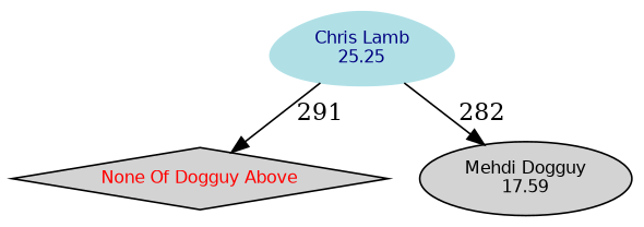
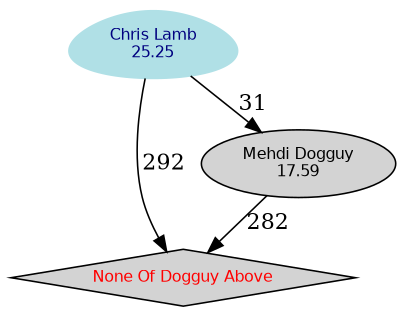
  digraph {
    ranksep=0.25
    node [fontname=Helvetica fontsize=10 style=filled]
    n1 [fontcolor=Red label="None Of Dogguy Above" shape=diamond]
    "Mehdi Dogguy\n17.59"
    "Chris Lamb\n25.25" [color=powderblue fontcolor=NavyBlue shape=egg]
-   "Chris Lamb\n25.25" -> n1 [label=291]
-   "Chris Lamb\n25.25" -> "Mehdi Dogguy\n17.59" [label=282]
+   "Mehdi Dogguy\n17.59" -> n1 [label=282]
+   "Chris Lamb\n25.25" -> n1 [label=292]
+   "Chris Lamb\n25.25" -> "Mehdi Dogguy\n17.59" [label=31]
  }
